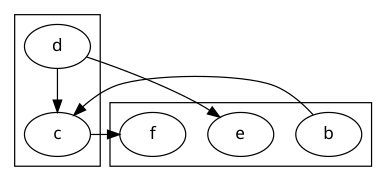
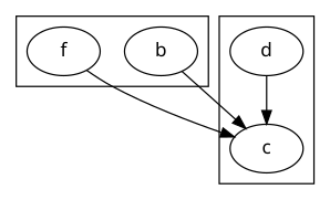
  digraph {
    fontname="Noto Sans"
    node [fontname="Noto Sans"]
    edge [fontname="Noto Sans"]
    b
-   e
    f
    d
    c
    subgraph cluster_1 {
      b
-     e
      f
    }
    subgraph cluster_2 {
      d
      c
    }
    b -> c
-   d -> e
    d -> c
-   c -> f
+   f -> c
  }
